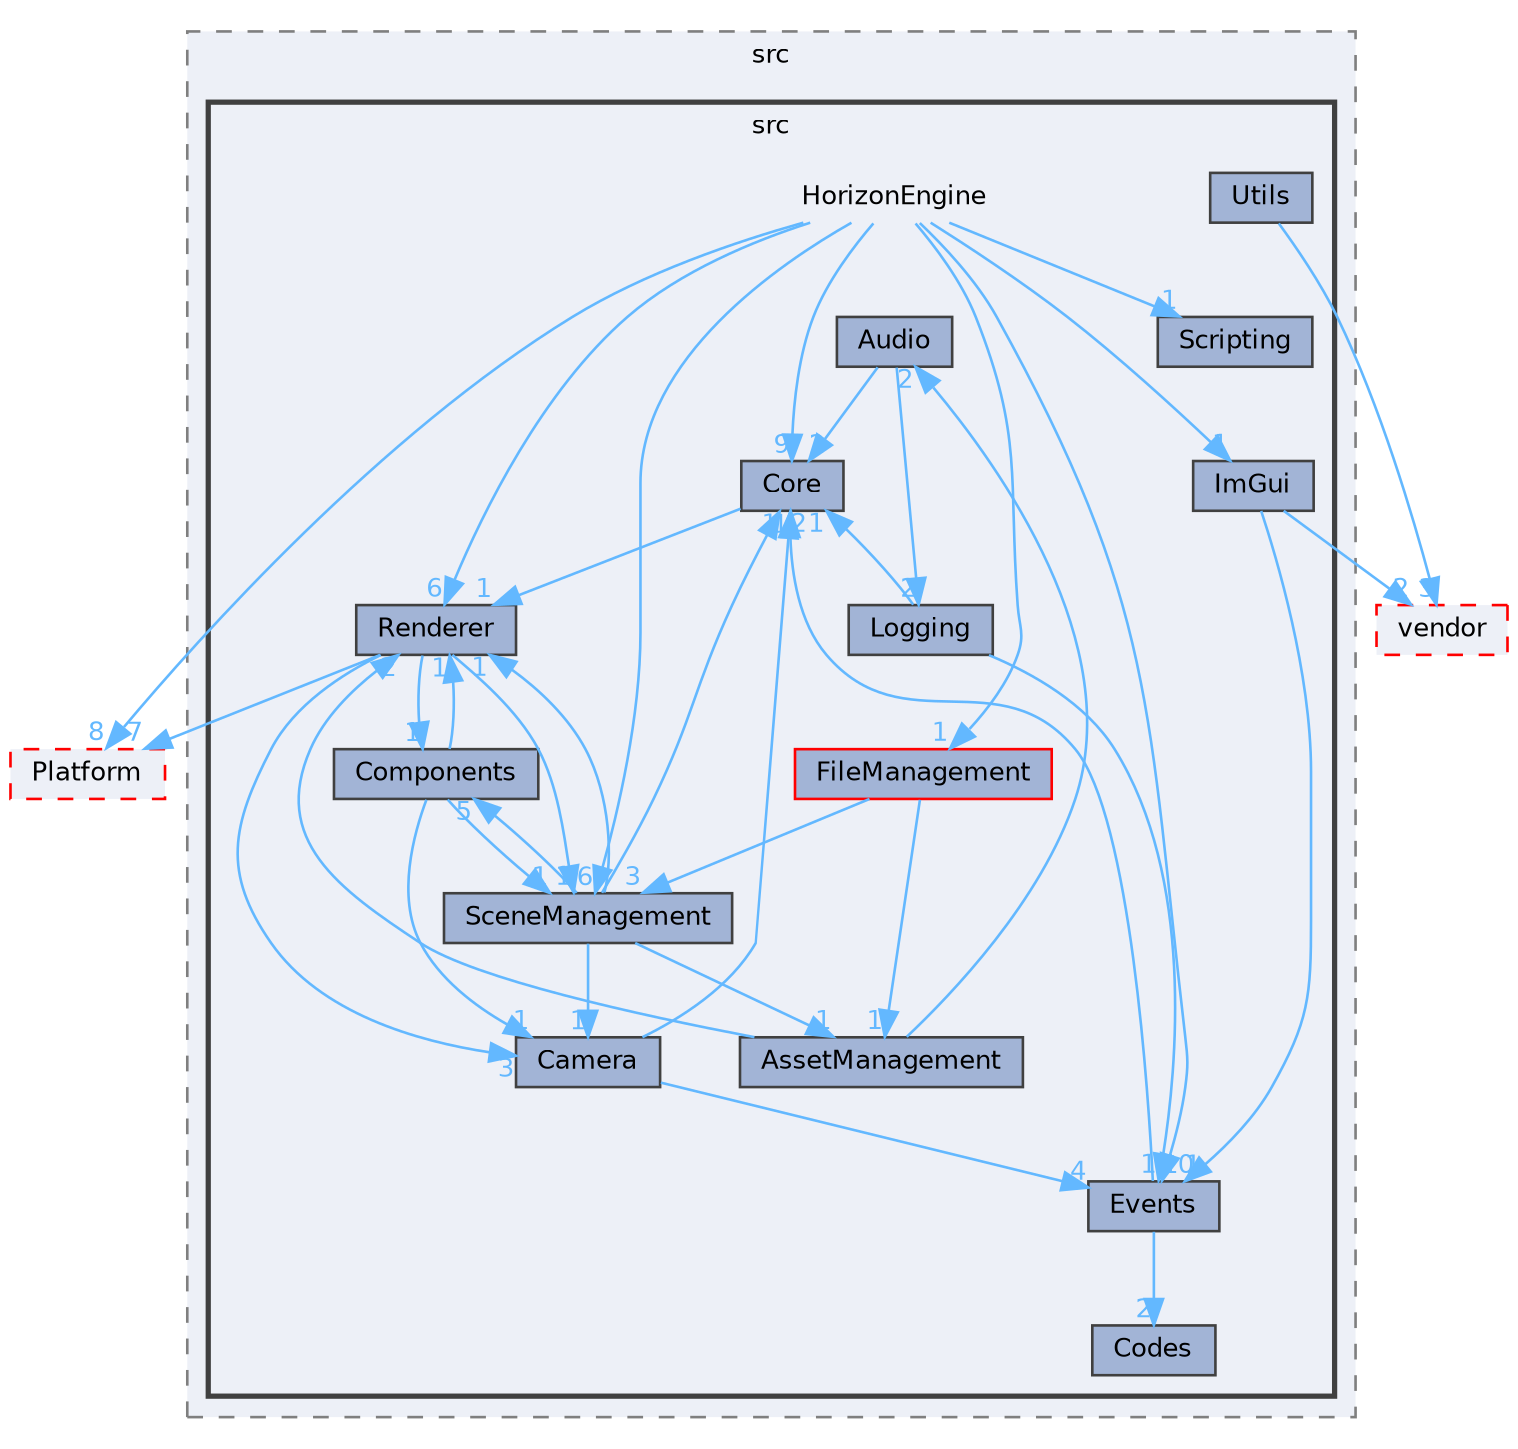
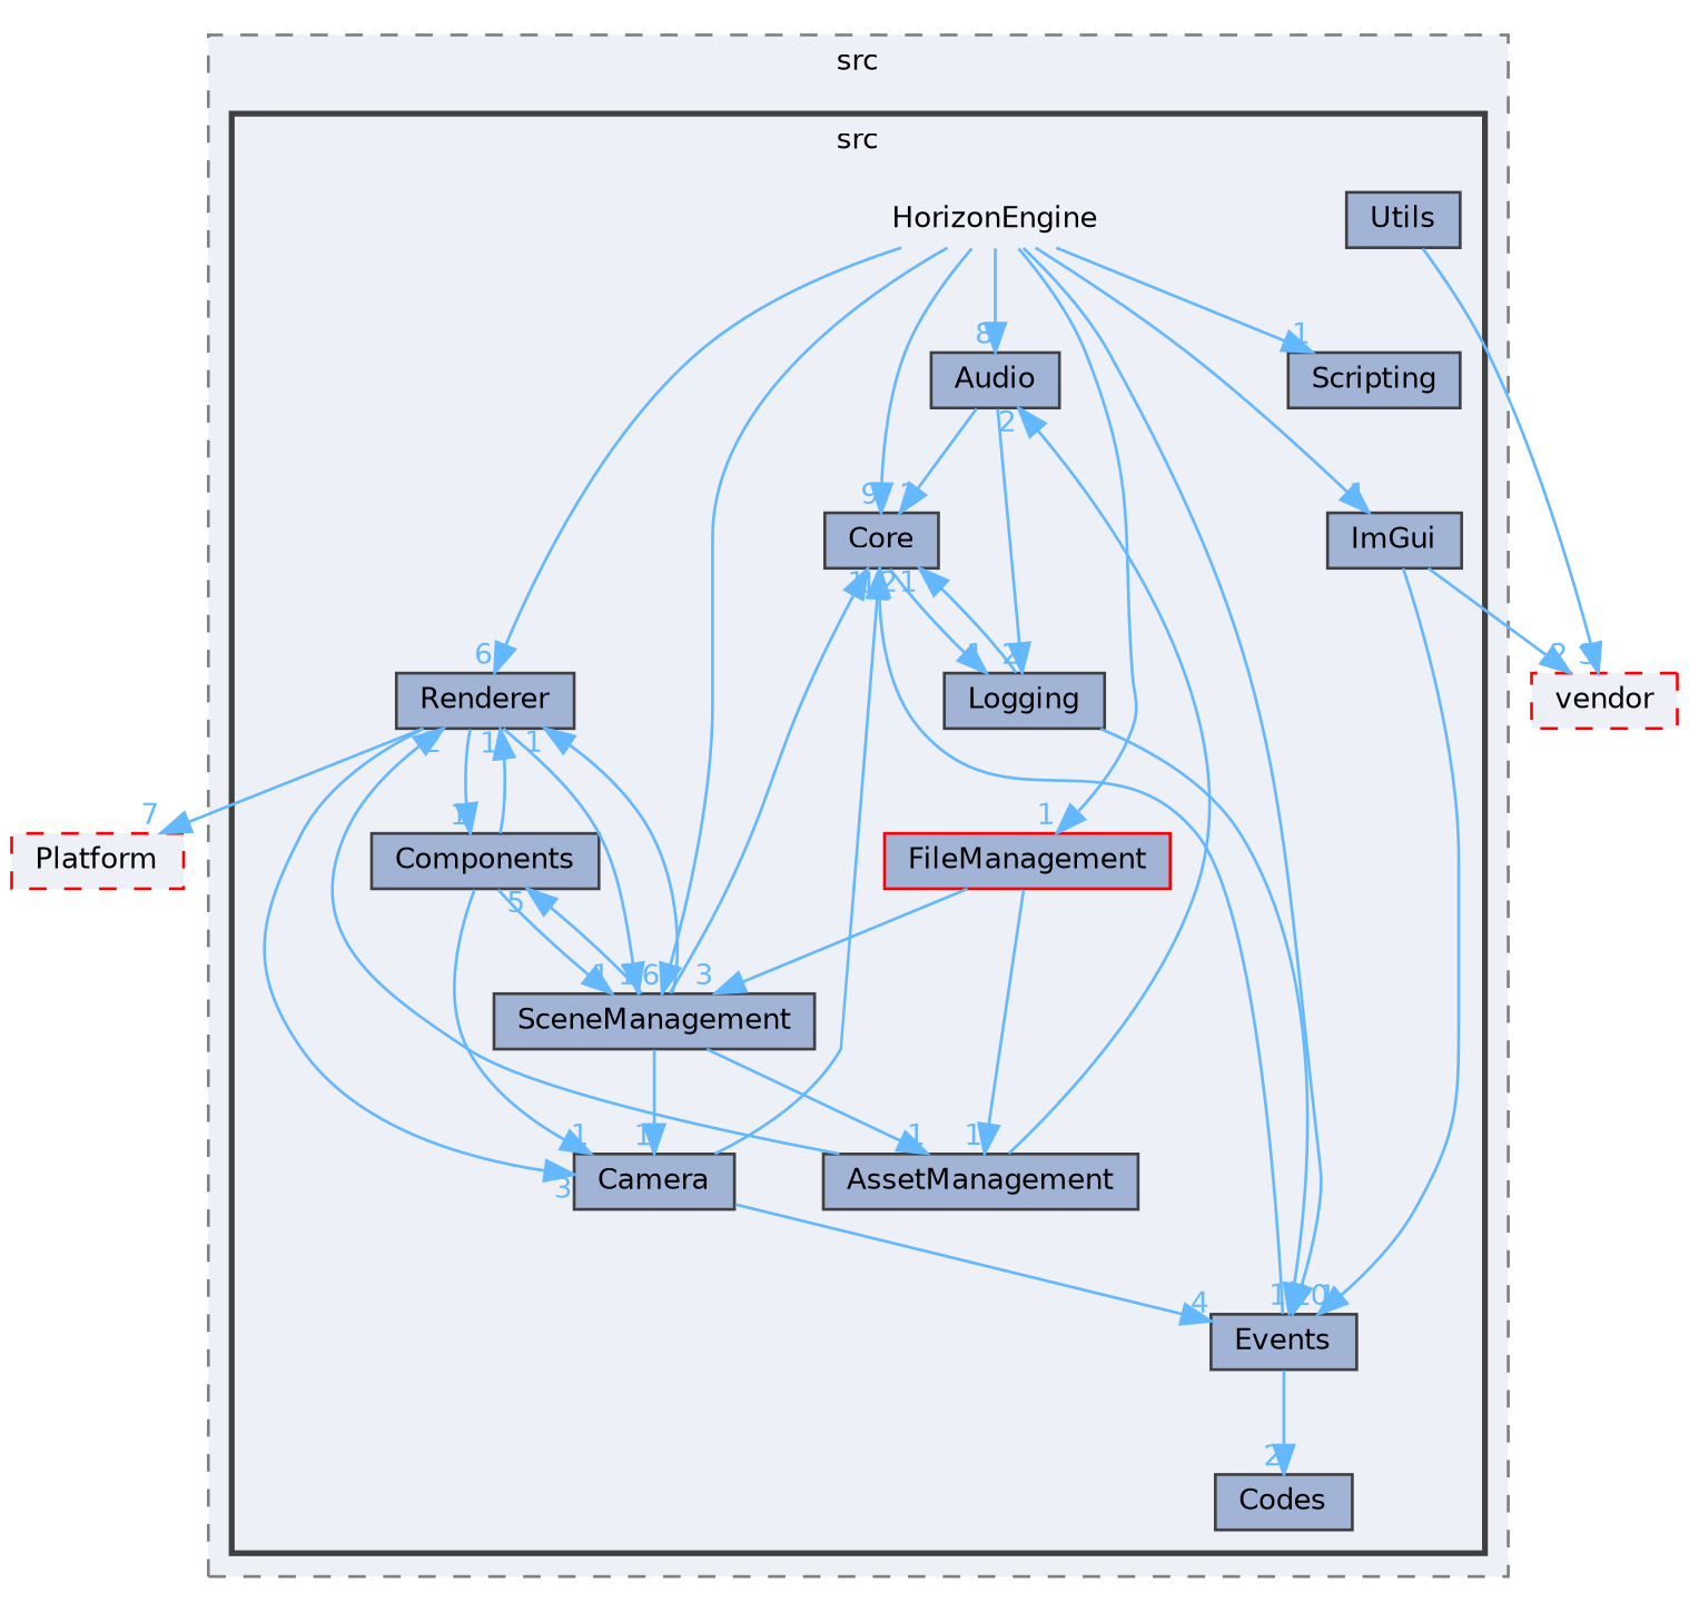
  digraph {
    compound=true
    node [fontname=Helvetica fontsize=10 shape=box color=grey25 fillcolor="#a2b4d6" style=filled]
    edge [color=steelblue1 fontcolor=steelblue1 fontname=Helvetica fontsize=10 headlabel=1 labeldistance=1.5 labelfontname=Helvetica labelfontsize=10]
    n1 [height=0.2 label=HorizonEngine shape=plaintext width=0.4 color="" fillcolor="" style=""]
    n2 [height=0.2 label=AssetManagement width=0.4]
    n3 [height=0.2 label=Audio width=0.4]
    n4 [height=0.2 label=Camera width=0.4]
    n5 [height=0.2 label=Codes width=0.4]
    n6 [height=0.2 label=Components width=0.4]
    n7 [height=0.2 label=Core width=0.4]
    n8 [height=0.2 label=Events width=0.4]
    n9 [color=red height=0.2 label=FileManagement width=0.4]
    n10 [height=0.2 label=ImGui width=0.4]
    n11 [height=0.2 label=Logging width=0.4]
    n12 [height=0.2 label=Renderer width=0.4]
    n13 [height=0.2 label=SceneManagement width=0.4]
    n14 [height=0.2 label=Scripting width=0.4]
    n15 [height=0.2 label=Utils width=0.4]
    n16 [color=red fillcolor="#edf0f7" height=0.2 label=Platform style="filled,dashed" width=0.4]
    n17 [color=red fillcolor="#edf0f7" height=0.2 label=vendor style="filled,dashed" width=0.4]
    subgraph cluster_1 {
      bgcolor="#edf0f7"
      fontname=Helvetica
      fontsize=10
      label=src
      pencolor=grey50
      style="filled,dashed"
      subgraph cluster_2 {
        bgcolor="#edf0f7"
        fontname=Helvetica
        fontsize=10
        label=src
        pencolor=grey25
        style="filled,bold"
        n1
        n2
        n3
        n4
        n5
        n6
        n7
        n8
        n9
        n10
        n11
        n12
        n13
        n14
        n15
      }
    }
    n1 -> n7 [headlabel=9]
    n1 -> n8 [headlabel=10]
    n1 -> n9
    n1 -> n10
    n1 -> n12 [headlabel=6]
    n1 -> n13 [headlabel=6]
    n1 -> n14
-   n1 -> n16 [headlabel=8]
+   n1 -> n3 [headlabel=8]
    n2 -> n3 [headlabel=2]
    n2 -> n12 [headlabel=2]
    n3 -> n7 [headlabel=2]
    n3 -> n11 [headlabel=2]
    n4 -> n7
    n4 -> n8 [headlabel=4]
    n6 -> n4
    n6 -> n12
    n6 -> n13
-   n7 -> n12
+   n7 -> n11
    n8 -> n5 [headlabel=2]
    n8 -> n7 [headlabel=2]
    n9 -> n2
    n9 -> n13 [headlabel=3]
    n10 -> n8
    n10 -> n17 [headlabel=2]
    n11 -> n7
    n11 -> n8
    n12 -> n4 [headlabel=3]
    n12 -> n6
    n12 -> n13
    n12 -> n16 [headlabel=7]
    n13 -> n2
    n13 -> n4
    n13 -> n6 [headlabel=5]
    n13 -> n7
    n13 -> n12
    n15 -> n17 [headlabel=3]
  }
